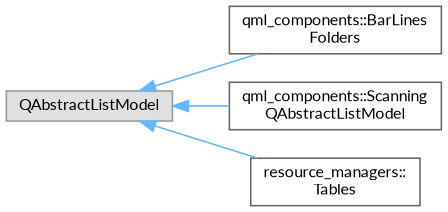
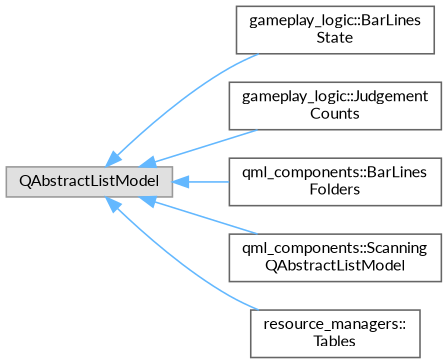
  digraph {
    fontname=Lato
    rankdir=LR
    node [color=grey40 fillcolor=white fontname=Lato fontsize=10 shape=box style=filled]
    edge [color=steelblue1 dir=back fontname=Lato fontsize=10 labelfontname=Helvetica labelfontsize=10 style=solid]
    n1 [color=grey60 fillcolor="#E0E0E0" height=0.2 label=QAbstractListModel width=0.4]
+   n2 [height=0.2 label="gameplay_logic::BarLines\lState" width=0.4]
+   n3 [height=0.2 label="gameplay_logic::Judgement\lCounts" width=0.4]
    n4 [height=0.2 label="qml_components::BarLines\lFolders" width=0.4]
    n5 [height=0.2 label="qml_components::Scanning\lQAbstractListModel" width=0.4]
    n6 [height=0.2 label="resource_managers::\lTables" width=0.4]
+   n1 -> n2
+   n1 -> n3
    n1 -> n4
    n1 -> n5
    n1 -> n6
  }
